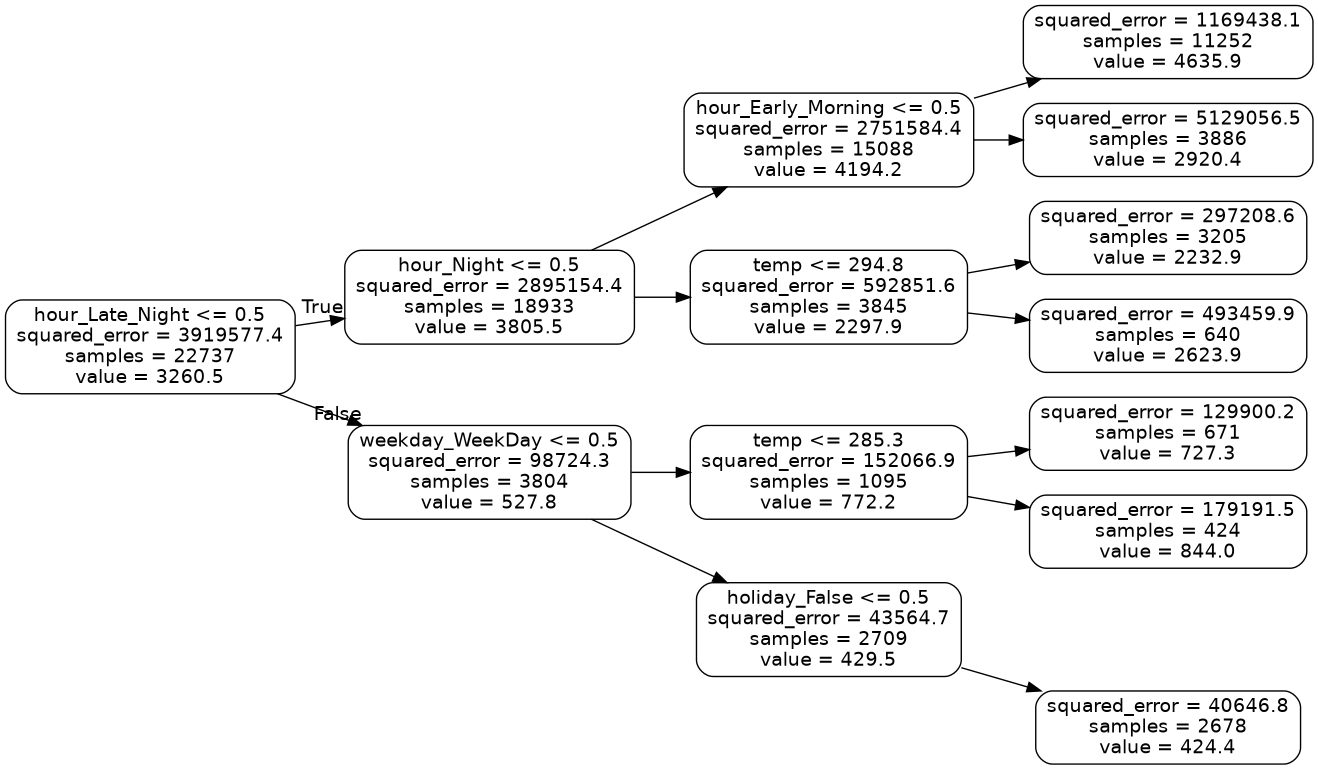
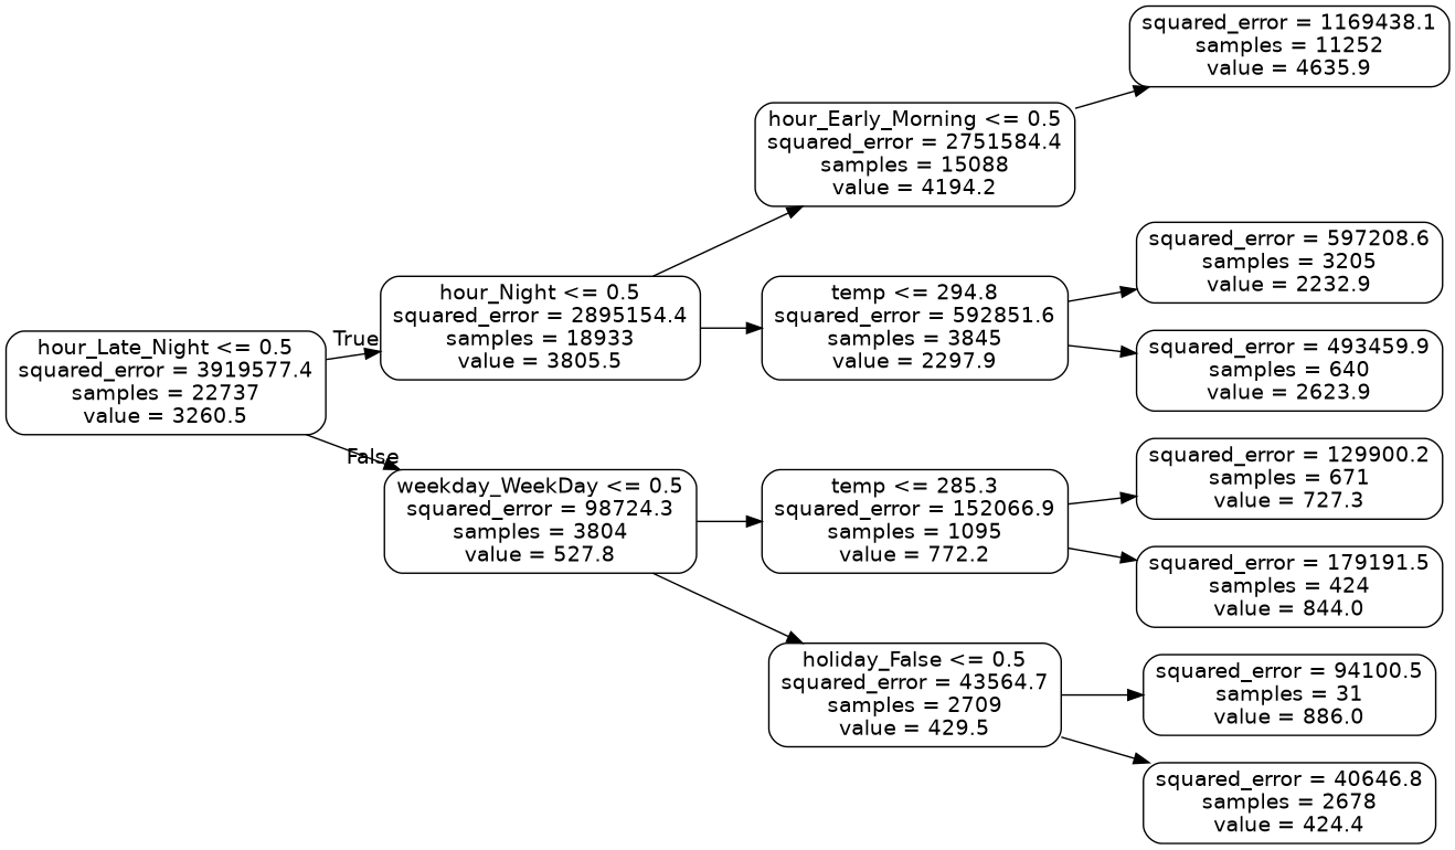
  digraph {
    rankdir=LR
    node [color=black fontname=helvetica shape=box style=rounded]
    edge [fontname=helvetica]
    n1 [label="hour_Late_Night <= 0.5\nsquared_error = 3919577.4\nsamples = 22737\nvalue = 3260.5"]
    n2 [label="hour_Night <= 0.5\nsquared_error = 2895154.4\nsamples = 18933\nvalue = 3805.5"]
    n3 [label="weekday_WeekDay <= 0.5\nsquared_error = 98724.3\nsamples = 3804\nvalue = 527.8"]
    n4 [label="hour_Early_Morning <= 0.5\nsquared_error = 2751584.4\nsamples = 15088\nvalue = 4194.2"]
    n5 [label="temp <= 294.8\nsquared_error = 592851.6\nsamples = 3845\nvalue = 2297.9"]
    n6 [label="temp <= 285.3\nsquared_error = 152066.9\nsamples = 1095\nvalue = 772.2"]
    n7 [label="holiday_False <= 0.5\nsquared_error = 43564.7\nsamples = 2709\nvalue = 429.5"]
    n8 [label="squared_error = 1169438.1\nsamples = 11252\nvalue = 4635.9"]
-   n9 [label="squared_error = 5129056.5\nsamples = 3886\nvalue = 2920.4"]
-   n10 [label="squared_error = 297208.6\nsamples = 3205\nvalue = 2232.9"]
+   n10 [label="squared_error = 597208.6\nsamples = 3205\nvalue = 2232.9"]
    n11 [label="squared_error = 493459.9\nsamples = 640\nvalue = 2623.9"]
    n12 [label="squared_error = 129900.2\nsamples = 671\nvalue = 727.3"]
    n13 [label="squared_error = 179191.5\nsamples = 424\nvalue = 844.0"]
+   n14 [label="squared_error = 94100.5\nsamples = 31\nvalue = 886.0"]
    n15 [label="squared_error = 40646.8\nsamples = 2678\nvalue = 424.4"]
    n1 -> n2 [headlabel=True labelangle=45 labeldistance=2.5]
    n1 -> n3 [headlabel=False labelangle=-45 labeldistance=2.5]
    n2 -> n4
    n2 -> n5
    n3 -> n6
    n3 -> n7
    n4 -> n8
-   n4 -> n9
    n5 -> n10
    n5 -> n11
    n6 -> n12
    n6 -> n13
+   n7 -> n14
    n7 -> n15
  }
